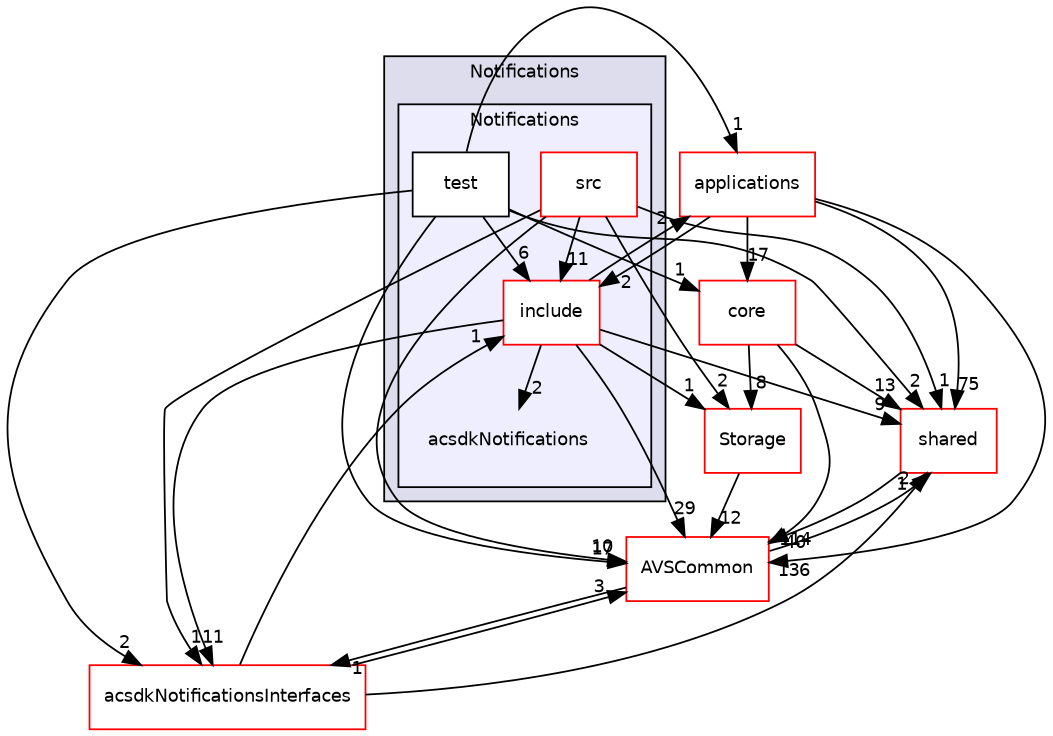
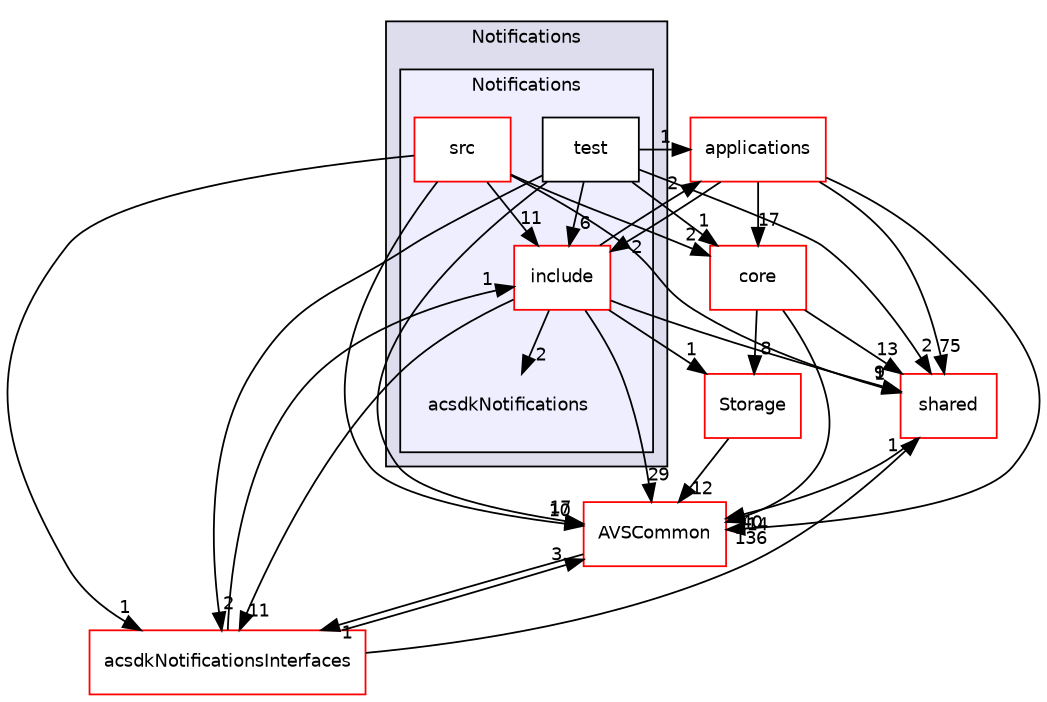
  digraph {
    compound=true
    node [fontname=Helvetica fontsize=10 shape=box color=red fillcolor=white style=filled]
    edge [headlabel=1 labeldistance=1.5 labelfontname=Helvetica labelfontsize=10]
    n1 [label=acsdkNotifications shape=plaintext color="" fillcolor="" style=""]
    n2 [label=include]
    n3 [label=src]
    n4 [color=black label=test]
    n5 [label=shared]
    n6 [label=applications]
    n7 [label=Storage]
    n8 [label=AVSCommon]
    n9 [label=acsdkNotificationsInterfaces]
    n10 [label=core]
    subgraph cluster_1 {
      bgcolor="#ddddee"
      fontname=Helvetica
      fontsize=10
      label=Notifications
      pencolor=black
      subgraph cluster_2 {
        bgcolor="#eeeeff"
        fontname=Helvetica
        fontsize=10
        label=Notifications
        pencolor=black
        n1
        n2
        n3
        n4
      }
    }
    n2 -> n1 [headlabel=2]
    n2 -> n5 [headlabel=9]
    n2 -> n6 [headlabel=2]
    n2 -> n7
    n2 -> n8 [headlabel=29]
    n2 -> n9 [headlabel=11]
    n3 -> n2 [headlabel=11]
    n3 -> n5
-   n3 -> n7 [headlabel=2]
+   n3 -> n10 [headlabel=2]
    n3 -> n8 [headlabel=10]
    n3 -> n9
    n4 -> n2 [headlabel=6]
    n4 -> n5 [headlabel=2]
    n4 -> n6
    n4 -> n8 [headlabel=17]
    n4 -> n9 [headlabel=2]
    n4 -> n10
    n5 -> n8 [headlabel=40]
    n6 -> n2 [headlabel=2]
    n6 -> n5 [headlabel=75]
    n6 -> n8 [headlabel=136]
    n6 -> n10 [headlabel=17]
    n7 -> n8 [headlabel=12]
-   n8 -> n5 [headlabel=2]
    n8 -> n9
    n9 -> n2
    n9 -> n5
    n9 -> n8 [headlabel=3]
    n10 -> n5 [headlabel=13]
    n10 -> n7 [headlabel=8]
    n10 -> n8 [headlabel=114]
  }
